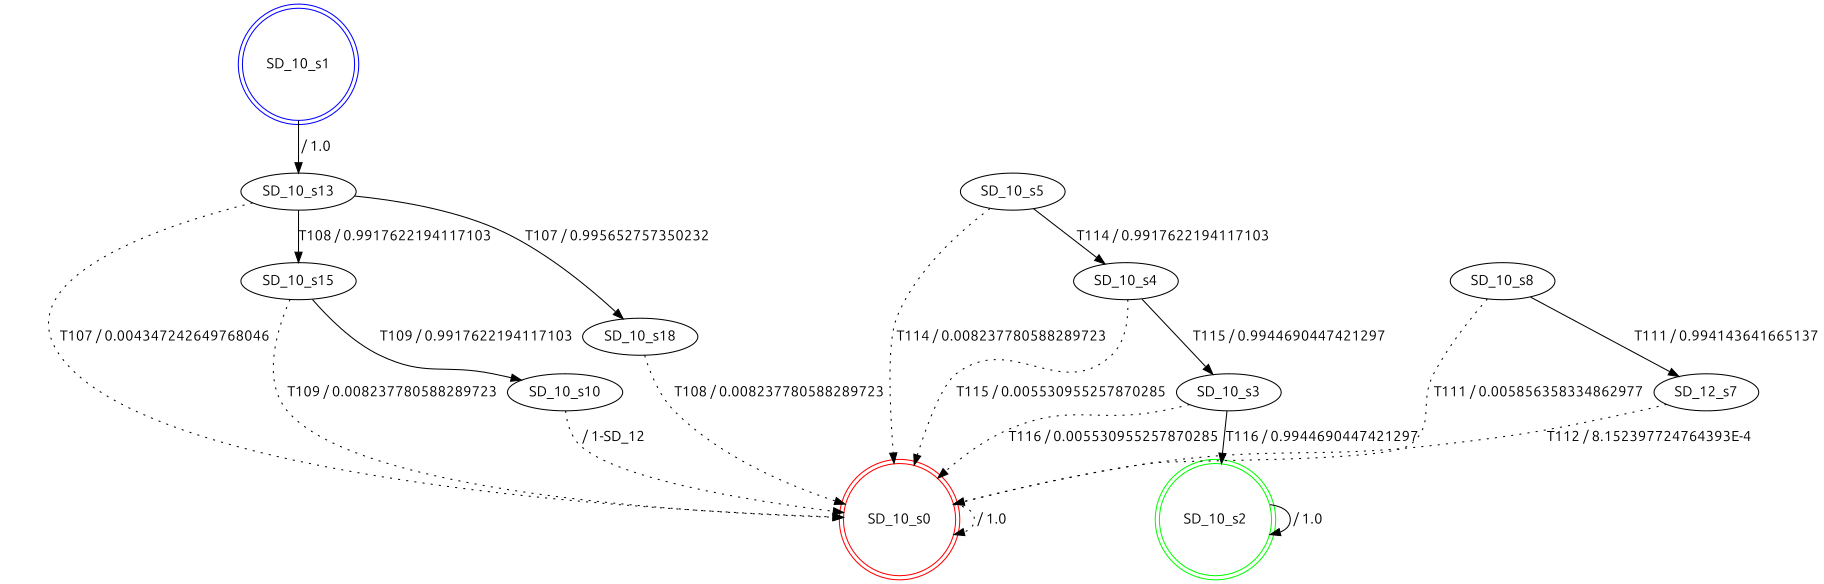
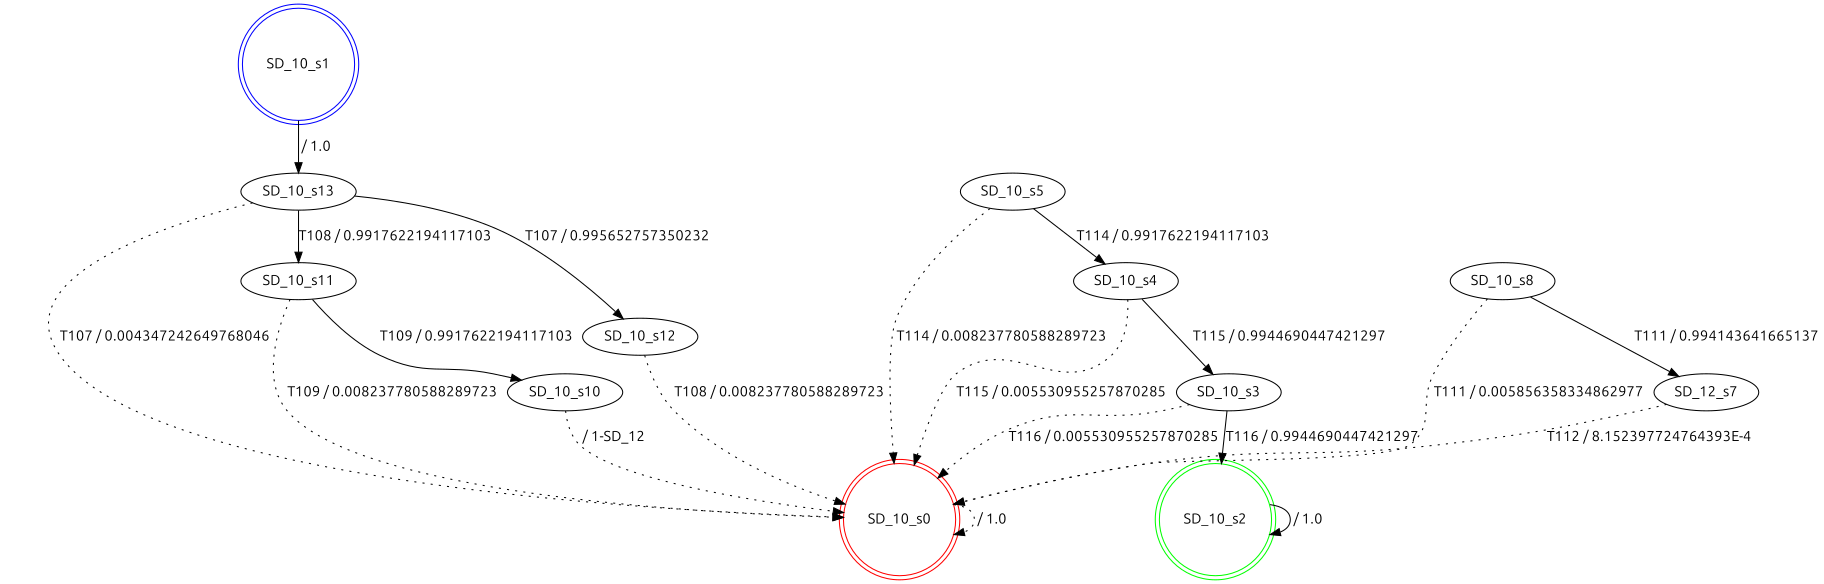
  digraph {
    fontname=Ubuntu
    node [fontname=Ubuntu]
    edge [fontname=Ubuntu style=dotted]
    n1 [color=red label=SD_10_s0 shape=doublecircle]
    n2 [color=blue label=SD_10_s1 shape=doublecircle]
    n3 [label=SD_10_s13]
-   n4 [label=SD_10_s15]
-   n5 [label=SD_10_s18]
+   n4 [label=SD_10_s11]
+   n5 [label=SD_10_s12]
    n6 [color=green label=SD_10_s2 shape=doublecircle]
    n7 [label=SD_10_s3]
    n8 [label=SD_10_s4]
    n9 [label=SD_10_s5]
    n10 [label=SD_12_s7]
    n11 [label=SD_10_s8]
    n12 [label=SD_10_s10]
    n1 -> n1 [label=" / 1.0"]
    n2 -> n3 [label=" / 1.0" style=""]
    n3 -> n1 [label="T107 / 0.004347242649768046"]
    n3 -> n4 [label="T108 / 0.9917622194117103" style=""]
    n3 -> n5 [label="T107 / 0.995652757350232" style=""]
    n4 -> n1 [label="T109 / 0.008237780588289723"]
    n4 -> n12 [label="T109 / 0.9917622194117103" style=""]
    n5 -> n1 [label="T108 / 0.008237780588289723"]
    n6 -> n6 [label=" / 1.0" style=""]
    n7 -> n1 [label="T116 / 0.005530955257870285"]
    n7 -> n6 [label="T116 / 0.9944690447421297" style=""]
    n8 -> n1 [label="T115 / 0.005530955257870285"]
    n8 -> n7 [label="T115 / 0.9944690447421297" style=""]
    n9 -> n1 [label="T114 / 0.008237780588289723"]
    n9 -> n8 [label="T114 / 0.9917622194117103" style=""]
    n10 -> n1 [label="T112 / 8.152397724764393E-4"]
    n11 -> n1 [label="T111 / 0.005856358334862977"]
    n11 -> n10 [label="T111 / 0.994143641665137" style=""]
    n12 -> n1 [label=" / 1-SD_12"]
  }
